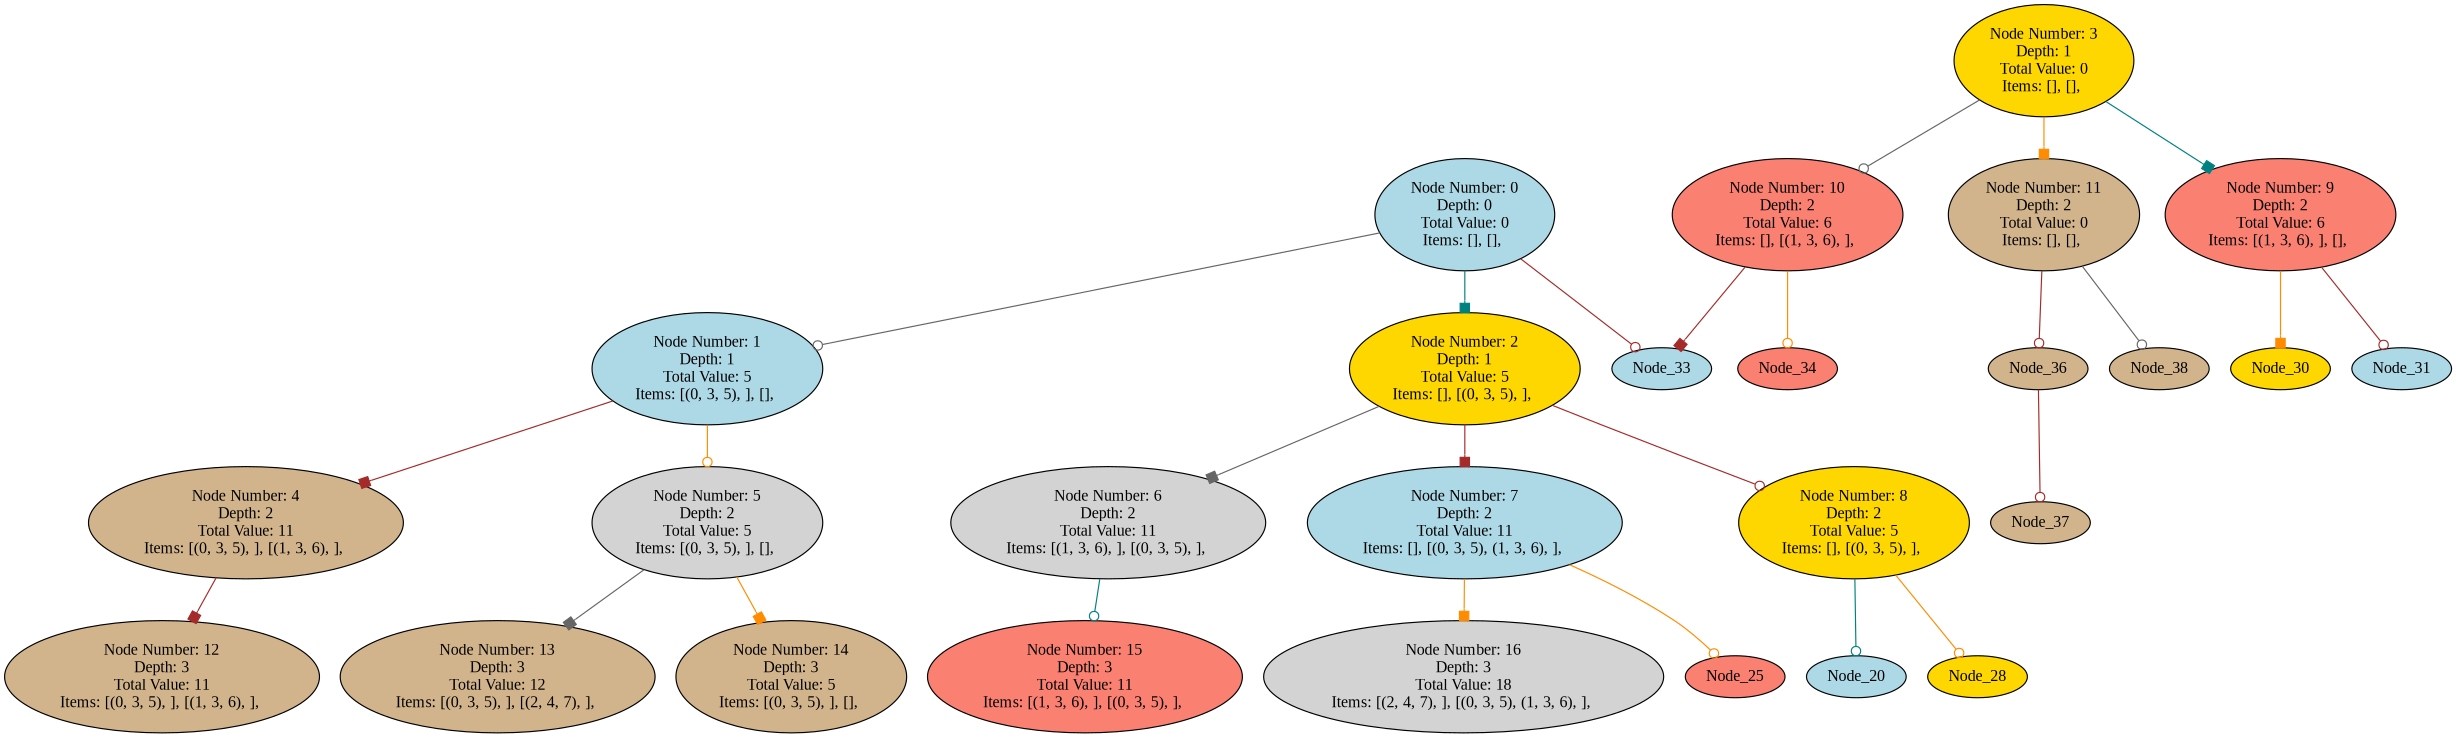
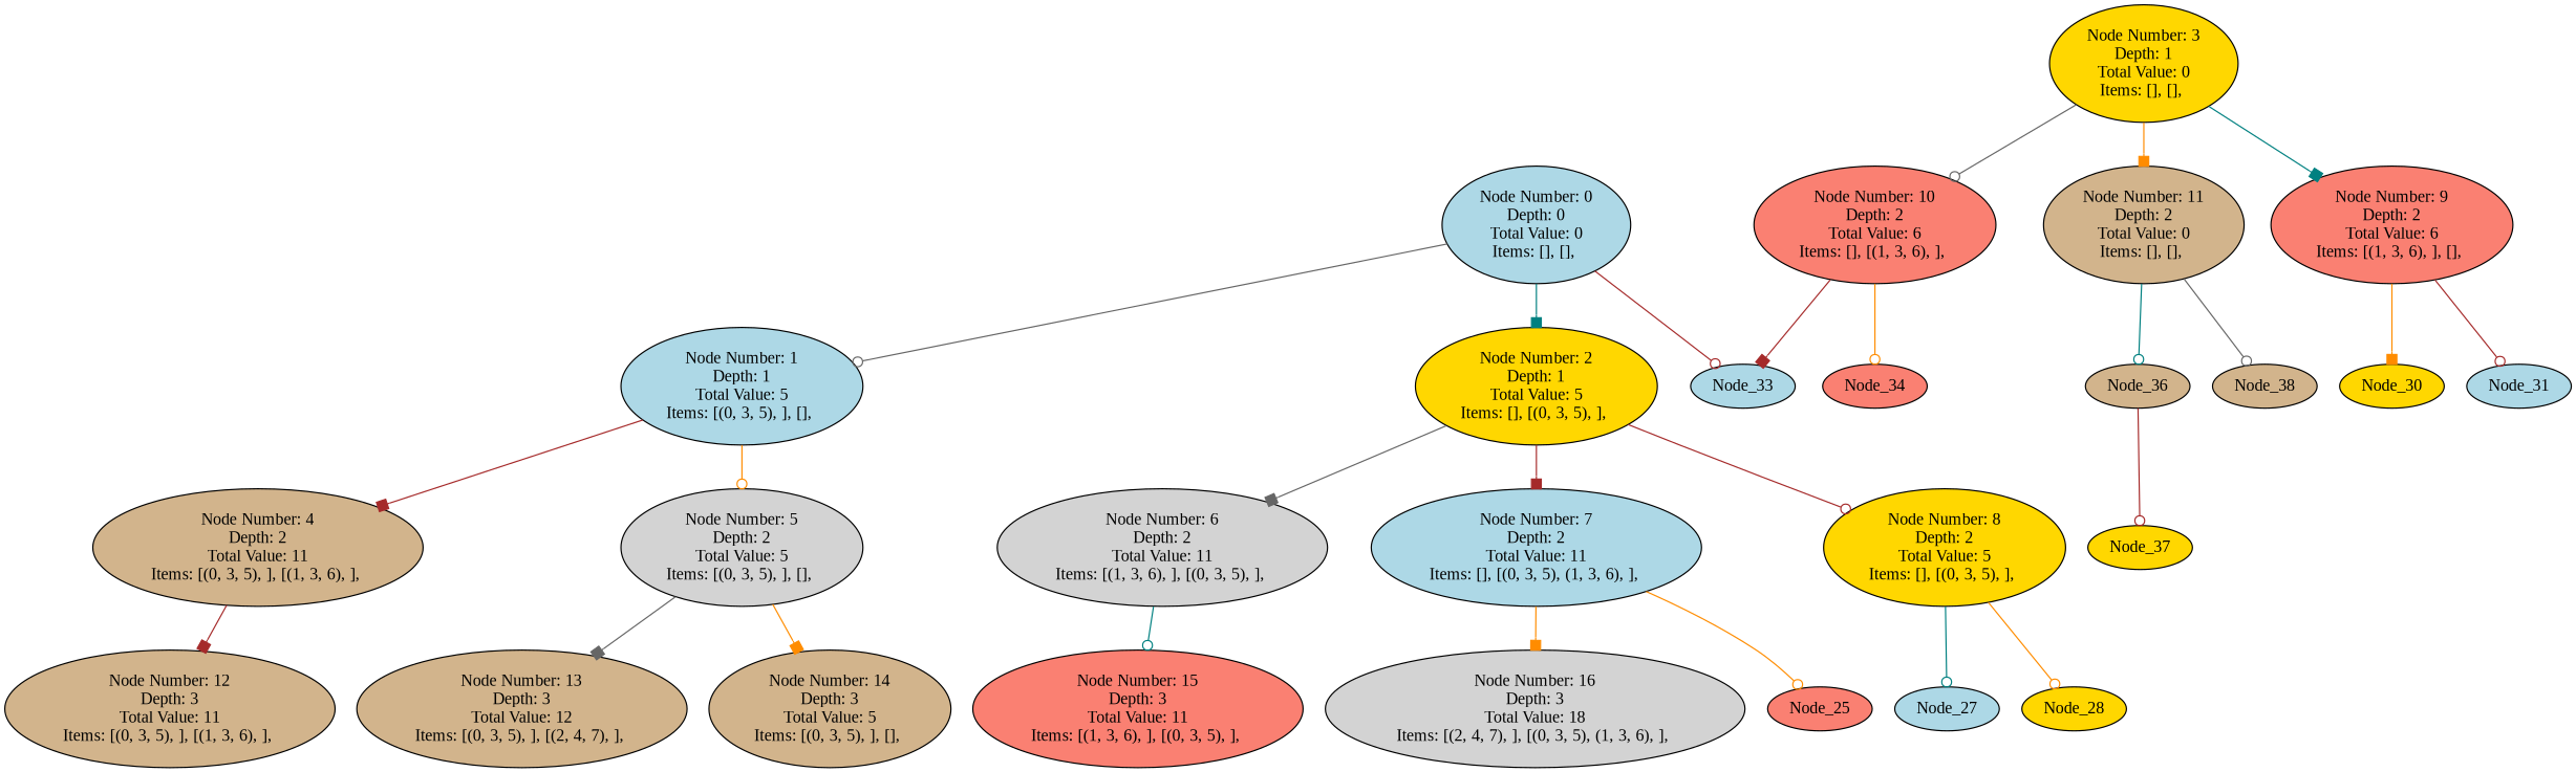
  digraph {
    fontname="Liberation Serif"
    node [fillcolor=tan fontname="Liberation Serif" style=filled]
    edge [arrowhead=odot color=brown fontname="Liberation Serif"]
    n1 [fillcolor=lightblue label="Node Number: 0\nDepth: 0\nTotal Value: 0\nItems: [], [], "]
    n2 [fillcolor=lightblue label="Node Number: 1\nDepth: 1\nTotal Value: 5\nItems: [(0, 3, 5), ], [], "]
    n3 [fillcolor=gold label="Node Number: 2\nDepth: 1\nTotal Value: 5\nItems: [], [(0, 3, 5), ], "]
    Node_33 [fillcolor=lightblue]
    n5 [label="Node Number: 4\nDepth: 2\nTotal Value: 11\nItems: [(0, 3, 5), ], [(1, 3, 6), ], "]
    n6 [fillcolor=lightgrey label="Node Number: 5\nDepth: 2\nTotal Value: 5\nItems: [(0, 3, 5), ], [], "]
    n7 [fillcolor=lightgrey label="Node Number: 6\nDepth: 2\nTotal Value: 11\nItems: [(1, 3, 6), ], [(0, 3, 5), ], "]
    n8 [fillcolor=lightblue label="Node Number: 7\nDepth: 2\nTotal Value: 11\nItems: [], [(0, 3, 5), (1, 3, 6), ], "]
    n9 [fillcolor=gold label="Node Number: 8\nDepth: 2\nTotal Value: 5\nItems: [], [(0, 3, 5), ], "]
    n10 [fillcolor=gold label="Node Number: 3\nDepth: 1\nTotal Value: 0\nItems: [], [], "]
    n11 [fillcolor=salmon label="Node Number: 9\nDepth: 2\nTotal Value: 6\nItems: [(1, 3, 6), ], [], "]
    n12 [fillcolor=salmon label="Node Number: 10\nDepth: 2\nTotal Value: 6\nItems: [], [(1, 3, 6), ], "]
    n13 [label="Node Number: 11\nDepth: 2\nTotal Value: 0\nItems: [], [], "]
    n14 [label="Node Number: 12\nDepth: 3\nTotal Value: 11\nItems: [(0, 3, 5), ], [(1, 3, 6), ], "]
    n15 [label="Node Number: 13\nDepth: 3\nTotal Value: 12\nItems: [(0, 3, 5), ], [(2, 4, 7), ], "]
    n16 [label="Node Number: 14\nDepth: 3\nTotal Value: 5\nItems: [(0, 3, 5), ], [], "]
    n17 [fillcolor=salmon label="Node Number: 15\nDepth: 3\nTotal Value: 11\nItems: [(1, 3, 6), ], [(0, 3, 5), ], "]
    n18 [fillcolor=lightgrey label="Node Number: 16\nDepth: 3\nTotal Value: 18\nItems: [(2, 4, 7), ], [(0, 3, 5), (1, 3, 6), ], "]
    Node_25 [fillcolor=salmon]
-   Node_27 [fillcolor=lightblue label=Node_20]
+   Node_27 [fillcolor=lightblue]
    Node_28 [fillcolor=gold]
    Node_30 [fillcolor=gold]
    Node_31 [fillcolor=lightblue]
    Node_34 [fillcolor=salmon]
    Node_36
    Node_38
-   Node_37
+   Node_37 [fillcolor=gold]
    n1 -> n2 [color=gray40]
    n1 -> n3 [arrowhead=box color=teal]
    n1 -> Node_33
    n2 -> n5 [arrowhead=box]
    n2 -> n6 [color=darkorange]
    n3 -> n7 [arrowhead=box color=gray40]
    n3 -> n8 [arrowhead=box]
    n3 -> n9
    n5 -> n14 [arrowhead=box]
    n6 -> n15 [arrowhead=box color=gray40]
    n6 -> n16 [arrowhead=box color=darkorange]
    n7 -> n17 [color=teal]
    n8 -> n18 [arrowhead=box color=darkorange]
    n8 -> Node_25 [color=darkorange]
    n9 -> Node_27 [color=teal]
    n9 -> Node_28 [color=darkorange]
    n10 -> n11 [arrowhead=box color=teal]
    n10 -> n12 [color=gray40]
    n10 -> n13 [arrowhead=box color=darkorange]
    n11 -> Node_30 [arrowhead=box color=darkorange]
    n11 -> Node_31
    n12 -> Node_33 [arrowhead=box]
    n12 -> Node_34 [color=darkorange]
-   n13 -> Node_36
+   n13 -> Node_36 [color=teal]
    n13 -> Node_38 [color=gray40]
    Node_36 -> Node_37
  }
